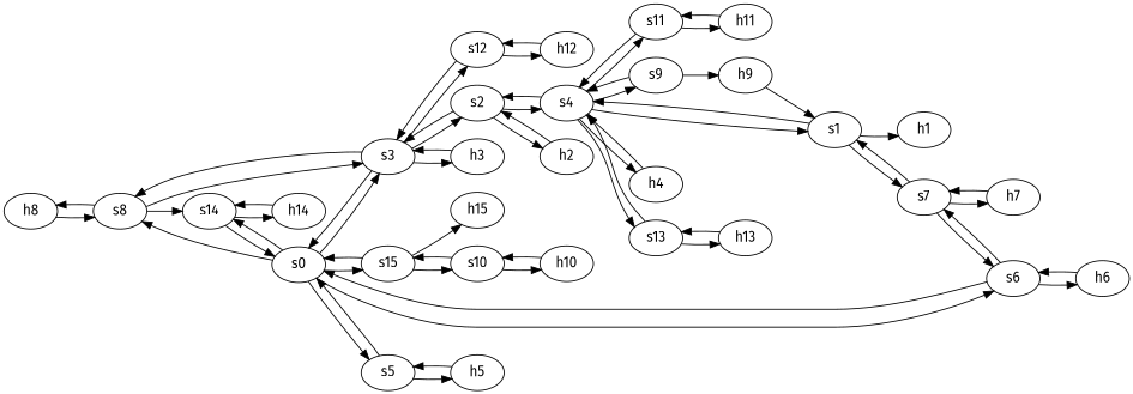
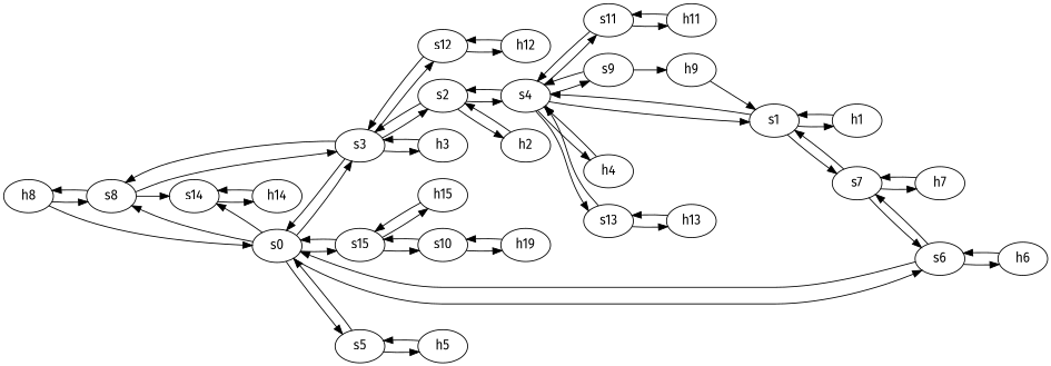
  strict digraph {
    fontname="Fira Sans"
    rankdir=LR
    node [fontname="Fira Sans" type=switch]
    edge [capacity="1Gbps" cost=1 dst_port=1 fontname="Fira Sans" src_port=1]
    h8 [ip="111.0.8.8" mac="00:00:00:00:8:8" type=host]
    s8
    s3
    s14
    s0
    s2
    h3 [ip="111.0.3.3" mac="00:00:00:00:3:3" type=host]
    s12
    s6
    s5
    s15
    h9 [ip="111.0.9.9" mac="00:00:00:00:9:9" type=host]
    s1
    s9
    s4
    h4 [ip="111.0.4.4" mac="00:00:00:00:4:4" type=host]
    s13
    s11
    h2 [ip="111.0.2.2" mac="00:00:00:00:2:2" type=host]
    h12 [ip="111.0.12.12" mac="00:00:00:00:12:12" type=host]
    s7
    h6 [ip="111.0.6.6" mac="00:00:00:00:6:6" type=host]
    h5 [ip="111.0.5.5" mac="00:00:00:00:5:5" type=host]
    h14 [ip="111.0.14.14" mac="00:00:00:00:14:14" type=host]
    s10
    h15 [ip="111.0.15.15" mac="00:00:00:00:15:15" type=host]
    h1 [ip="111.0.1.1" mac="00:00:00:00:1:1" type=host]
    h7 [ip="111.0.7.7" mac="00:00:00:00:7:7" type=host]
    h13 [ip="111.0.13.13" mac="00:00:00:00:13:13" type=host]
    h11 [ip="111.0.11.11" mac="00:00:00:00:11:11" type=host]
-   h10 [ip="111.0.10.10" mac="00:00:00:00:10:10" type=host]
+   h10 [ip="111.0.10.10" mac="00:00:00:00:10:10" type=host label=h19]
    h8 -> s8
    s8 -> h8
    s8 -> s3 [dst_port=4 src_port=3]
    s8 -> s14 [dst_port=5 src_port=2]
    s3 -> s8 [dst_port=3 src_port=4]
    s3 -> s0 [dst_port=2 src_port=2]
    s3 -> s2 [dst_port=2 src_port=3]
    s3 -> h3
    s3 -> s12 [dst_port=2 src_port=5]
-   s14 -> s0 [dst_port=6 src_port=2]
+   h8 -> s0 [dst_port=6 src_port=2]
    s14 -> h14
    s0 -> s8 [dst_port=2 src_port=5]
    s0 -> s3 [dst_port=2 src_port=2]
    s0 -> s14 [dst_port=2 src_port=6]
    s0 -> s6 [dst_port=2 src_port=4]
    s0 -> s5 [dst_port=2 src_port=3]
    s0 -> s15 [dst_port=2 src_port=7]
    s2 -> s3 [dst_port=3 src_port=2]
    s2 -> s4 [dst_port=3 src_port=3]
    s2 -> h2
    h3 -> s3
    s12 -> s3 [dst_port=5 src_port=2]
    s12 -> h12
    s6 -> s0 [dst_port=4 src_port=2]
    s6 -> s7 [dst_port=3 src_port=3]
    s6 -> h6
    s5 -> s0 [dst_port=3 src_port=2]
    s5 -> h5
    s15 -> s0 [dst_port=7 src_port=2]
    s15 -> s10 [dst_port=2 src_port=3]
    s15 -> h15
    h9 -> s1
    s1 -> s4 [dst_port=2 src_port=2]
    s1 -> s7 [dst_port=2 src_port=3]
    s1 -> h1
    s9 -> h9
    s9 -> s4 [dst_port=6 src_port=2]
    s4 -> s2 [dst_port=3 src_port=3]
    s4 -> s1 [dst_port=2 src_port=2]
    s4 -> s9 [dst_port=2 src_port=6]
    s4 -> h4
    s4 -> s13 [dst_port=2 src_port=5]
    s4 -> s11 [dst_port=2 src_port=4]
    h4 -> s4
    s13 -> s4 [dst_port=5 src_port=2]
    s13 -> h13
    s11 -> s4 [dst_port=4 src_port=2]
    s11 -> h11
    h2 -> s2
    h12 -> s12
    s7 -> s6 [dst_port=3 src_port=3]
    s7 -> s1 [dst_port=3 src_port=2]
    s7 -> h7
    h6 -> s6
    h5 -> s5
    h14 -> s14
    s10 -> s15 [dst_port=3 src_port=2]
    s10 -> h10
+   h15 -> s15
+   h1 -> s1
    h7 -> s7
    h13 -> s13
    h11 -> s11
    h10 -> s10
  }
